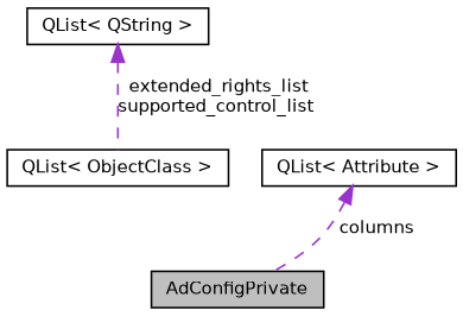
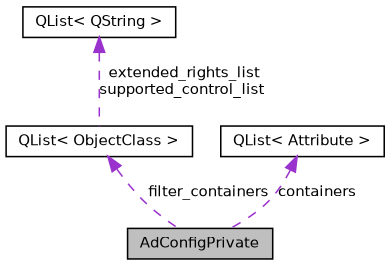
  digraph {
    node [color=black fillcolor=white fontname=Helvetica fontsize=10 shape=record style=filled]
    edge [color=darkorchid3 dir=back fontname=Helvetica fontsize=10 labelfontname=Helvetica labelfontsize=10 style=dashed]
    n1 [fillcolor=grey75 fontcolor=black height=0.2 label=AdConfigPrivate width=0.4]
    n2 [height=0.2 label="QList\< QString \>" width=0.4]
    n3 [height=0.2 label="QList\< ObjectClass \>" width=0.4]
    n4 [height=0.2 label="QList\< Attribute \>" width=0.4]
    n2 -> n3 [label=" extended_rights_list\nsupported_control_list"]
-   n4 -> n1 [label=" columns"]
+   n3 -> n1 [label=" filter_containers"]
+   n4 -> n1 [label=" containers"]
  }
